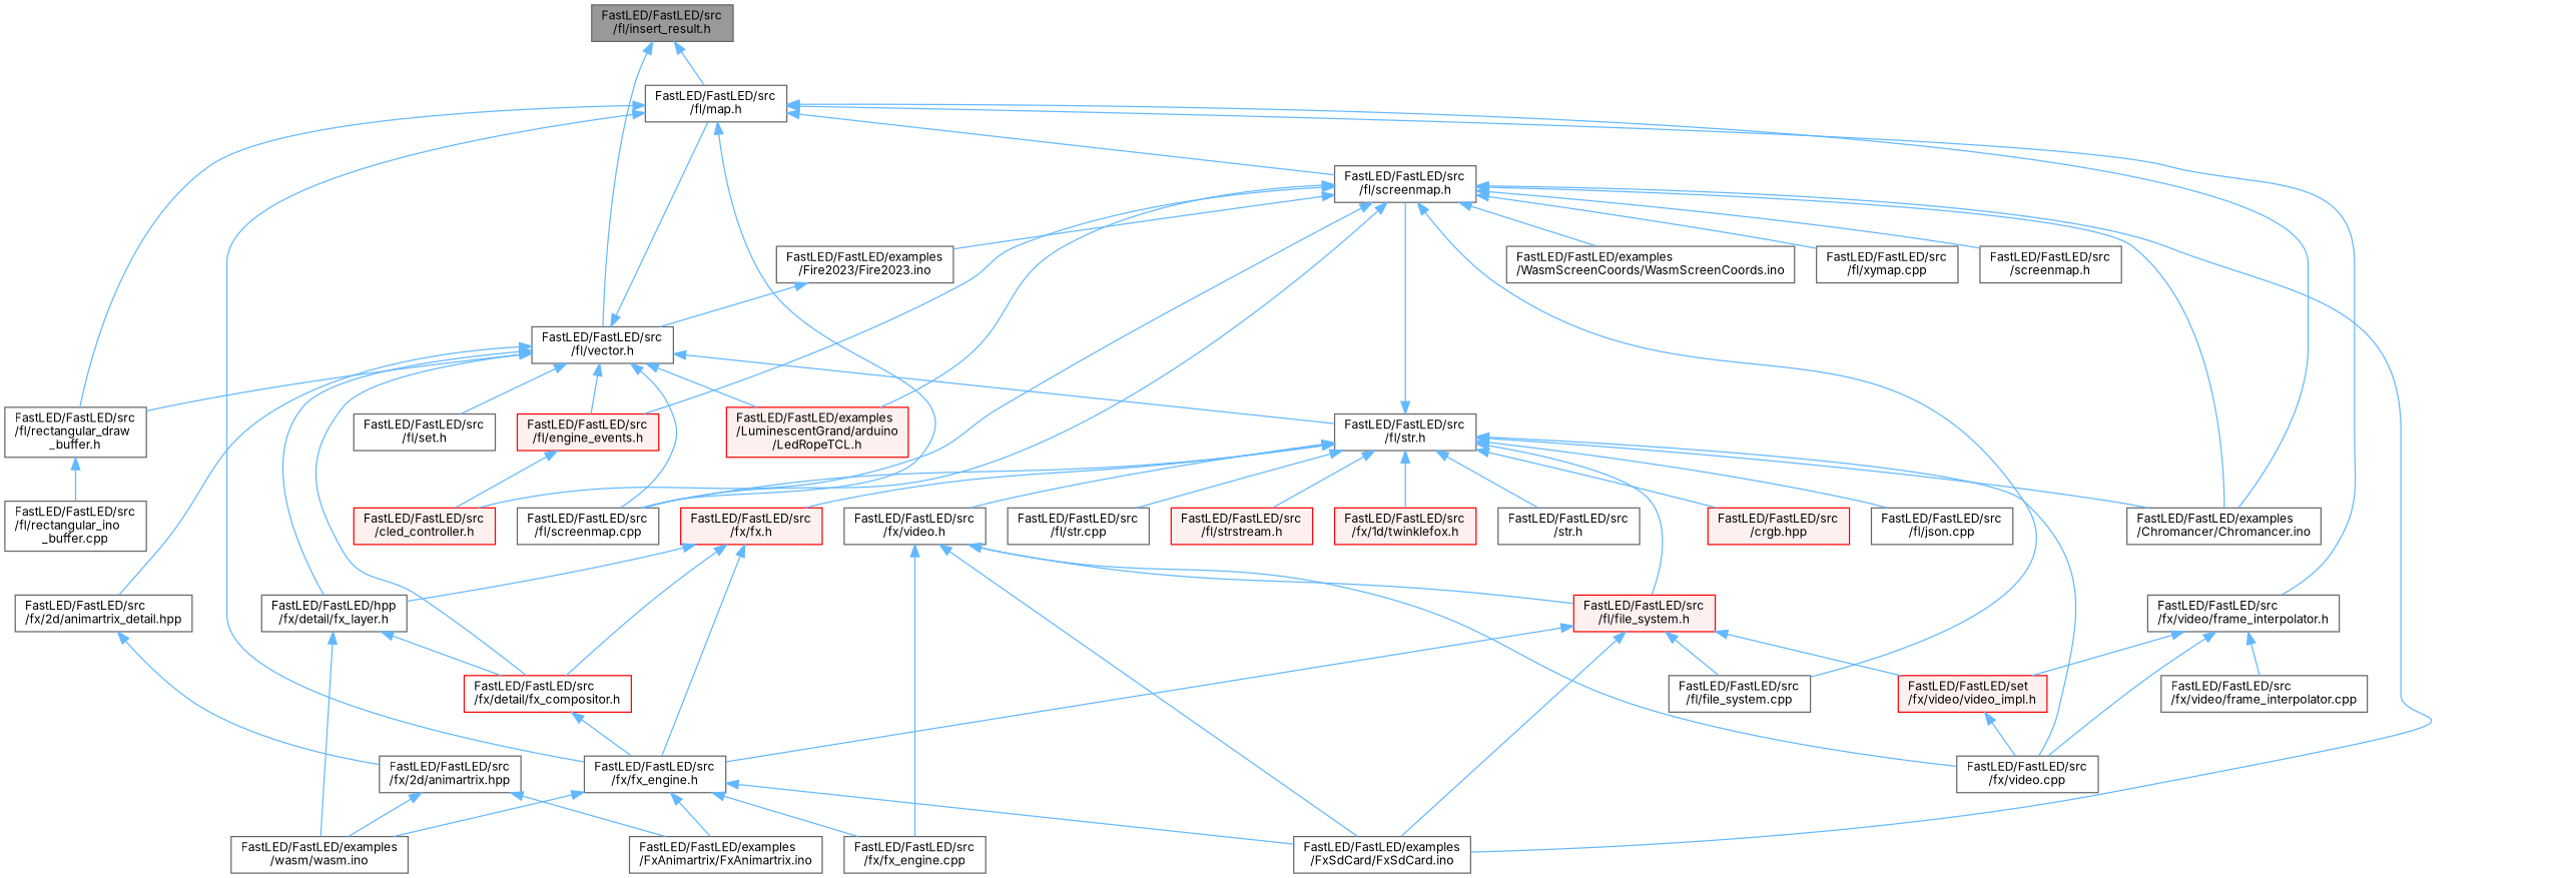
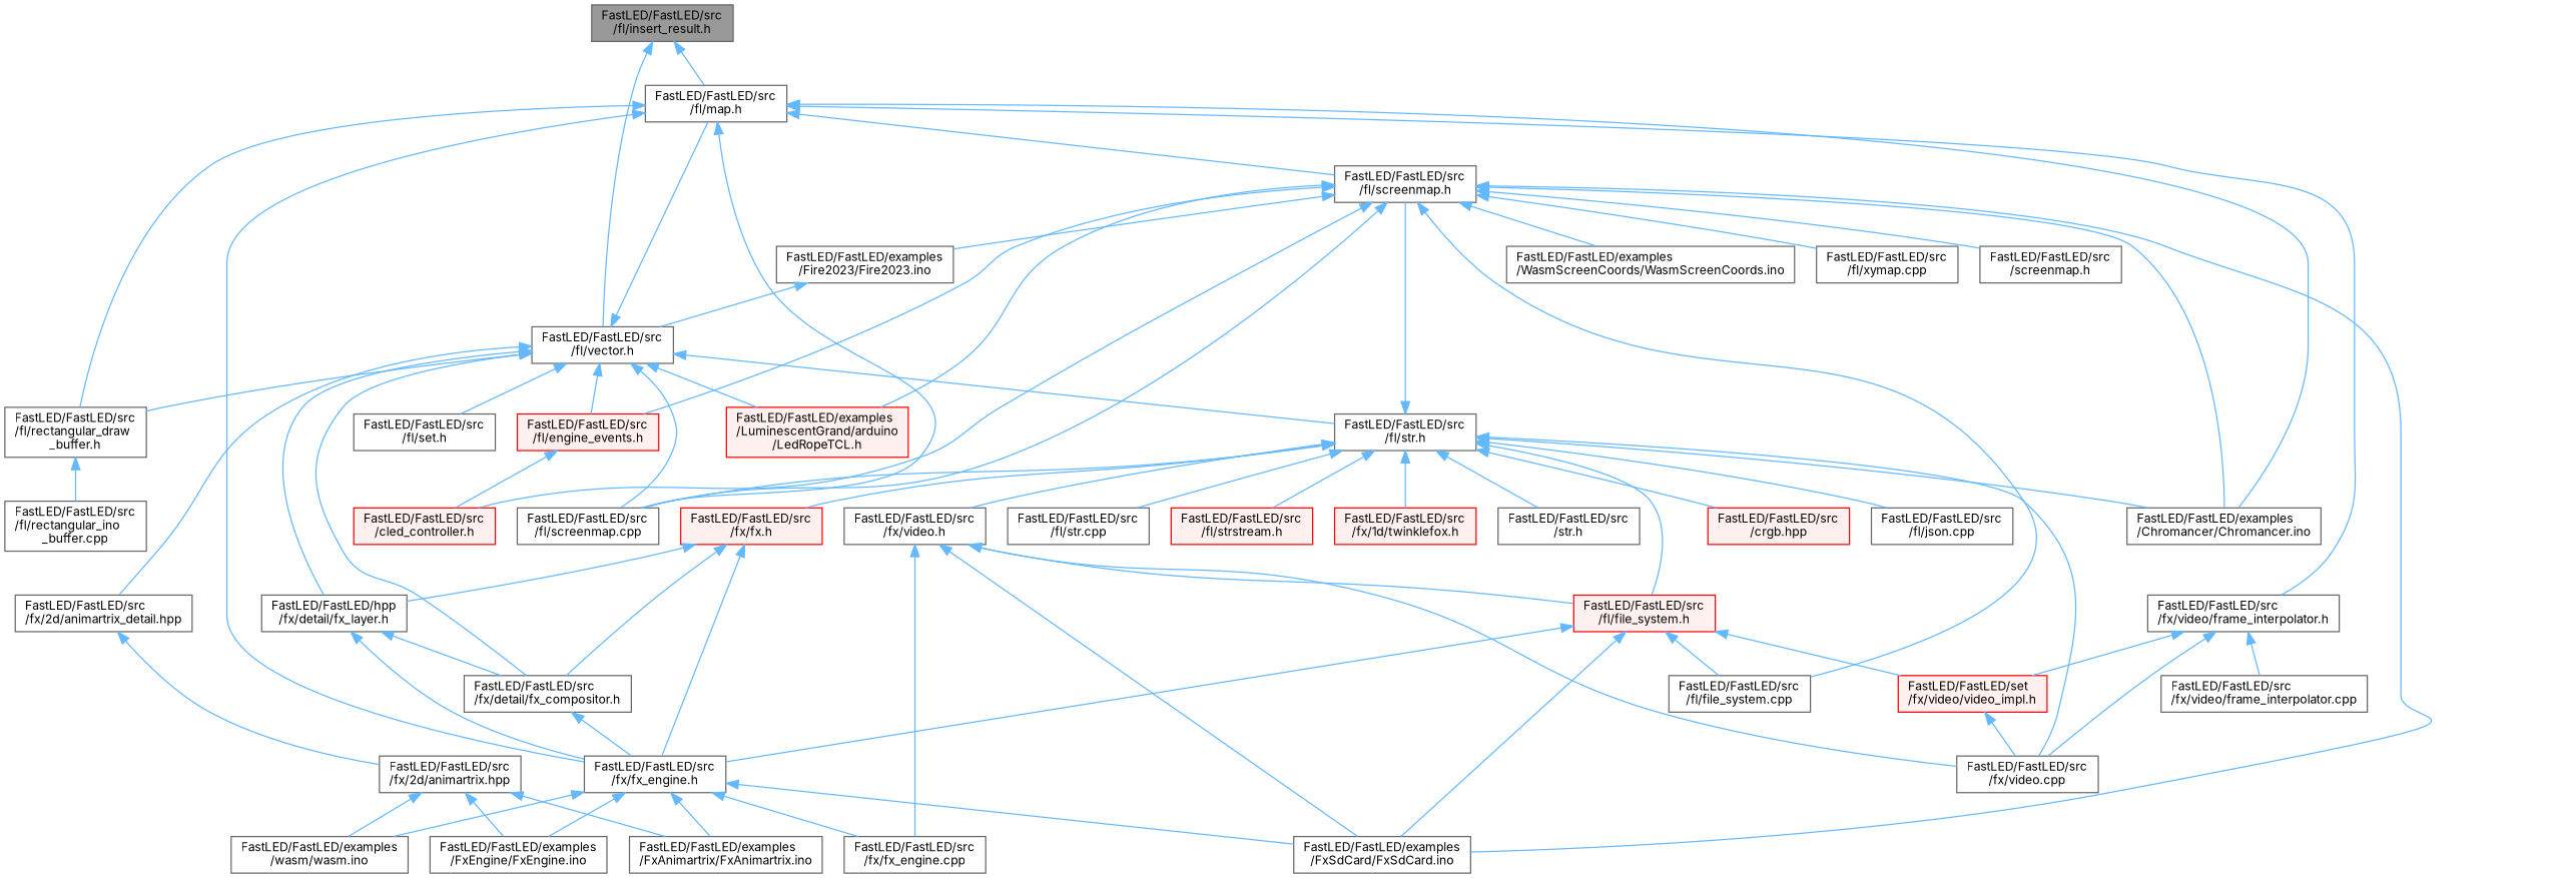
  digraph {
    fontname=Inter
    node [color=grey40 fillcolor=white fontname=Inter fontsize=10 shape=box style=filled]
    edge [color=steelblue1 dir=back fontname=Inter fontsize=10 labelfontname=Helvetica labelfontsize=10 style=solid]
    n1 [color=gray40 fillcolor=grey60 fontcolor=black height=0.2 label="FastLED/FastLED/src\l/fl/insert_result.h" width=0.4]
    n2 [height=0.2 label="FastLED/FastLED/src\l/fl/map.h" width=0.4]
    n3 [height=0.2 label="FastLED/FastLED/src\l/fl/vector.h" width=0.4]
    n4 [height=0.2 label="FastLED/FastLED/examples\l/Chromancer/Chromancer.ino" width=0.4]
    n5 [height=0.2 label="FastLED/FastLED/src\l/fl/rectangular_draw\l_buffer.h" width=0.4]
    n6 [height=0.2 label="FastLED/FastLED/src\l/fl/screenmap.cpp" width=0.4]
    n7 [height=0.2 label="FastLED/FastLED/src\l/fl/screenmap.h" width=0.4]
    n8 [height=0.2 label="FastLED/FastLED/src\l/fx/fx_engine.h" width=0.4]
    n9 [height=0.2 label="FastLED/FastLED/src\l/fx/video/frame_interpolator.h" width=0.4]
    n10 [color=red fillcolor="#FFF0F0" height=0.2 label="FastLED/FastLED/examples\l/LuminescentGrand/arduino\l/LedRopeTCL.h" width=0.4]
    n11 [color=red fillcolor="#FFF0F0" height=0.2 label="FastLED/FastLED/src\l/fl/engine_events.h" width=0.4]
    n12 [height=0.2 label="FastLED/FastLED/src\l/fl/set.h" width=0.4]
    n13 [height=0.2 label="FastLED/FastLED/src\l/fl/str.h" width=0.4]
-   n14 [color=red height=0.2 label="FastLED/FastLED/src\l/fx/detail/fx_compositor.h" width=0.4]
+   n14 [height=0.2 label="FastLED/FastLED/src\l/fx/detail/fx_compositor.h" width=0.4]
    n15 [height=0.2 label="FastLED/FastLED/hpp\l/fx/detail/fx_layer.h" width=0.4]
    n16 [height=0.2 label="FastLED/FastLED/src\l/fx/2d/animartrix_detail.hpp" width=0.4]
    n17 [height=0.2 label="FastLED/FastLED/src\l/fl/rectangular_ino\l_buffer.cpp" width=0.4]
    n18 [height=0.2 label="FastLED/FastLED/examples\l/Fire2023/Fire2023.ino" width=0.4]
    n19 [height=0.2 label="FastLED/FastLED/examples\l/FxSdCard/FxSdCard.ino" width=0.4]
    n20 [height=0.2 label="FastLED/FastLED/examples\l/WasmScreenCoords/WasmScreenCoords.ino" width=0.4]
    n21 [color=red fillcolor="#FFF0F0" height=0.2 label="FastLED/FastLED/src\l/cled_controller.h" width=0.4]
    n22 [height=0.2 label="FastLED/FastLED/src\l/fl/file_system.cpp" width=0.4]
    n23 [height=0.2 label="FastLED/FastLED/src\l/fl/xymap.cpp" width=0.4]
    n24 [height=0.2 label="FastLED/FastLED/src\l/screenmap.h" width=0.4]
    n25 [height=0.2 label="FastLED/FastLED/examples\l/FxAnimartrix/FxAnimartrix.ino" width=0.4]
+   n26 [height=0.2 label="FastLED/FastLED/examples\l/FxEngine/FxEngine.ino" width=0.4]
    n27 [height=0.2 label="FastLED/FastLED/examples\l/wasm/wasm.ino" width=0.4]
    n28 [height=0.2 label="FastLED/FastLED/src\l/fx/fx_engine.cpp" width=0.4]
    n29 [height=0.2 label="FastLED/FastLED/src\l/fx/video.cpp" width=0.4]
    n30 [height=0.2 label="FastLED/FastLED/src\l/fx/video/frame_interpolator.cpp" width=0.4]
    n31 [color=red fillcolor="#FFF0F0" height=0.2 label="FastLED/FastLED/set\l/fx/video/video_impl.h" width=0.4]
    n32 [color=red fillcolor="#FFF0F0" height=0.2 label="FastLED/FastLED/src\l/crgb.hpp" width=0.4]
    n33 [color=red fillcolor="#FFF0F0" height=0.2 label="FastLED/FastLED/src\l/fl/file_system.h" width=0.4]
    n34 [height=0.2 label="FastLED/FastLED/src\l/fl/json.cpp" width=0.4]
    n35 [height=0.2 label="FastLED/FastLED/src\l/fl/str.cpp" width=0.4]
    n36 [color=red fillcolor="#FFF0F0" height=0.2 label="FastLED/FastLED/src\l/fl/strstream.h" width=0.4]
    n37 [color=red fillcolor="#FFF0F0" height=0.2 label="FastLED/FastLED/src\l/fx/1d/twinklefox.h" width=0.4]
    n38 [color=red fillcolor="#FFF0F0" height=0.2 label="FastLED/FastLED/src\l/fx/fx.h" width=0.4]
    n39 [height=0.2 label="FastLED/FastLED/src\l/fx/video.h" width=0.4]
    n40 [height=0.2 label="FastLED/FastLED/src\l/str.h" width=0.4]
    n41 [height=0.2 label="FastLED/FastLED/src\l/fx/2d/animartrix.hpp" width=0.4]
    n1 -> n2
    n1 -> n3
    n2 -> n4
    n2 -> n5
    n2 -> n6
    n2 -> n7
    n2 -> n8
    n2 -> n9
    n3 -> n2
    n3 -> n5
    n3 -> n6
    n3 -> n10
    n3 -> n11
    n3 -> n12
    n3 -> n13
    n3 -> n14
    n3 -> n15
    n3 -> n16
    n5 -> n17
    n7 -> n4
    n7 -> n6
    n7 -> n10
    n7 -> n11
    n7 -> n18
    n7 -> n19
    n7 -> n20
    n7 -> n21
    n7 -> n22
    n7 -> n23
    n7 -> n24
    n8 -> n19
    n8 -> n25
+   n8 -> n26
    n8 -> n27
    n8 -> n28
    n9 -> n29
    n9 -> n30
    n9 -> n31
    n11 -> n21
    n13 -> n4
    n13 -> n6
    n13 -> n7
    n13 -> n29
    n13 -> n32
    n13 -> n33
    n13 -> n34
    n13 -> n35
    n13 -> n36
    n13 -> n37
    n13 -> n38
    n13 -> n39
    n13 -> n40
    n14 -> n8
-   n15 -> n27
+   n15 -> n8
    n15 -> n14
    n16 -> n41
    n18 -> n3
    n31 -> n29
    n33 -> n8
    n33 -> n19
    n33 -> n22
    n33 -> n31
    n38 -> n8
    n38 -> n14
    n38 -> n15
    n39 -> n19
    n39 -> n28
    n39 -> n29
    n39 -> n33
    n41 -> n25
+   n41 -> n26
    n41 -> n27
  }
